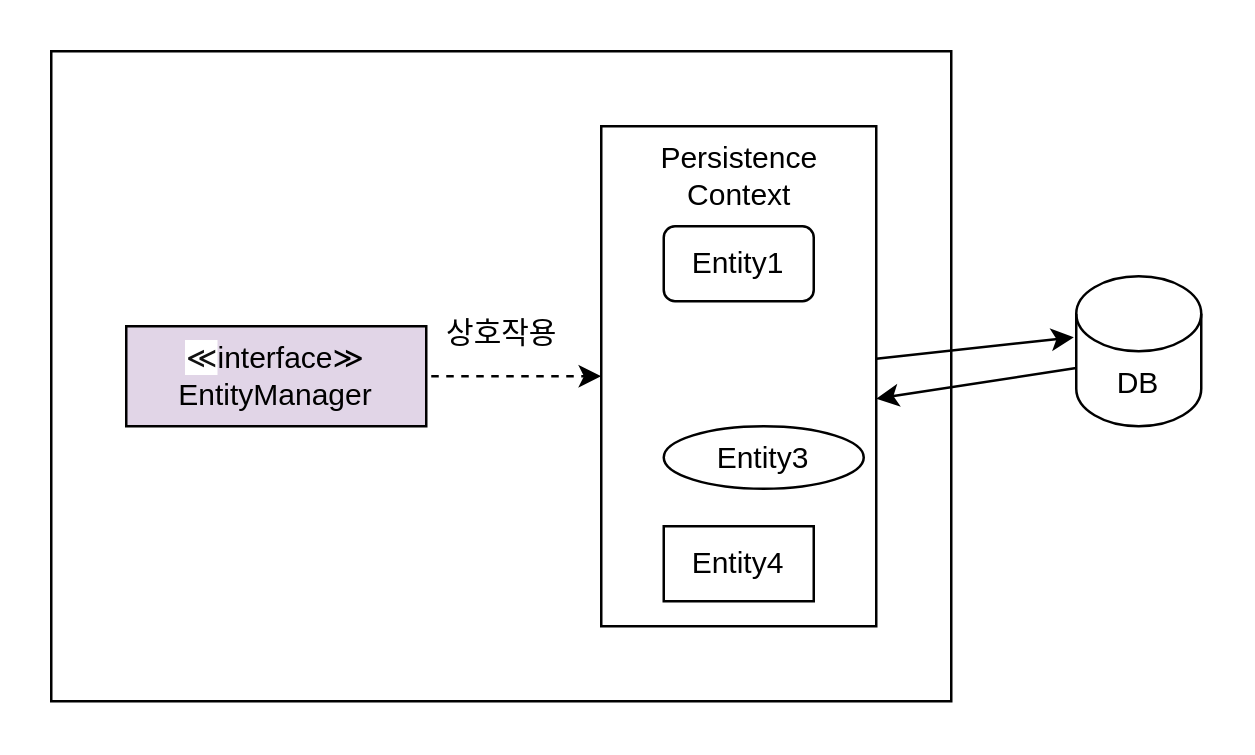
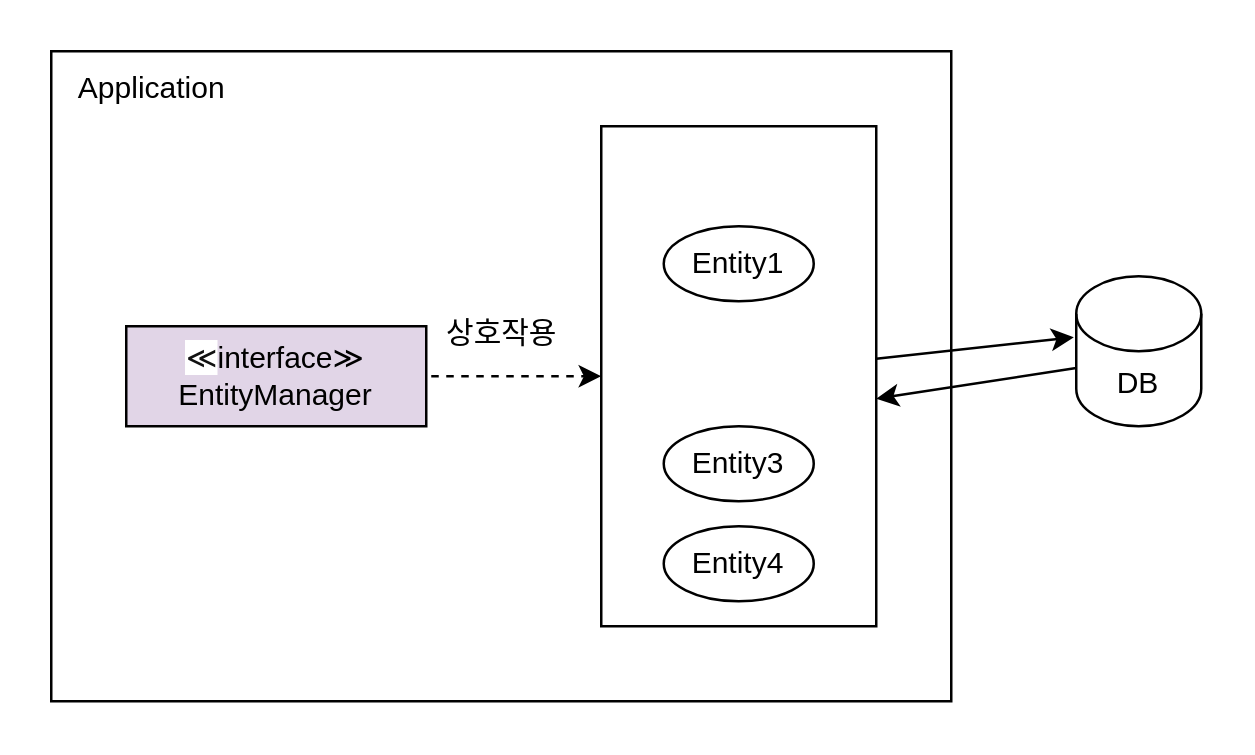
  <mxCell id="0" />
  <mxCell id="1" parent="0" />
  <mxCell id="2" value="" style="rounded=0;whiteSpace=wrap;html=1;" parent="1" vertex="1"><mxGeometry x="20" y="20" width="360" height="260" as="geometry" /></mxCell>
  <mxCell id="3" value="" style="rounded=0;whiteSpace=wrap;html=1;fontSize=12;" parent="1" vertex="1"><mxGeometry x="240" y="50" width="110" height="200" as="geometry" /></mxCell>
  <mxCell id="4" style="edgeStyle=none;html=1;startArrow=none;startFill=0;entryX=-0.02;entryY=0.407;entryDx=0;entryDy=0;entryPerimeter=0;" parent="1" target="9" edge="1"><mxGeometry relative="1" as="geometry"><mxPoint x="350" y="143" as="sourcePoint" /><mxPoint x="438" y="140" as="targetPoint" /></mxGeometry></mxCell>
  <mxCell id="5" style="edgeStyle=none;html=1;entryX=0;entryY=0.612;entryDx=0;entryDy=0;entryPerimeter=0;startArrow=classic;startFill=1;endArrow=none;endFill=0;" parent="1" target="9" edge="1"><mxGeometry relative="1" as="geometry"><mxPoint x="350" y="159" as="sourcePoint" /><mxPoint x="490" y="159" as="targetPoint" /></mxGeometry></mxCell>
- <mxCell id="6" value="Persistence&lt;br&gt;Context" style="text;html=1;align=center;verticalAlign=middle;resizable=0;points=[];autosize=1;strokeColor=none;fillColor=none;" parent="1" vertex="1"><mxGeometry x="250" y="50" width="90" height="40" as="geometry" /></mxCell>
- <mxCell id="7" value="Entity1" style="whiteSpace=wrap;html=1;rounded=1;" parent="1" vertex="1"><mxGeometry x="265" y="90" width="60" height="30" as="geometry" /></mxCell>
- <mxCell id="8" value="Entity3" style="ellipse;whiteSpace=wrap;html=1;" parent="1" vertex="1"><mxGeometry x="265" y="170" width="80" height="25" as="geometry" /></mxCell>
+ <mxCell id="7" value="Entity1" style="ellipse;whiteSpace=wrap;html=1;" parent="1" vertex="1"><mxGeometry x="265" y="90" width="60" height="30" as="geometry" /></mxCell>
+ <mxCell id="8" value="Entity3" style="ellipse;whiteSpace=wrap;html=1;" parent="1" vertex="1"><mxGeometry x="265" y="170" width="60" height="30" as="geometry" /></mxCell>
  <mxCell id="9" value="DB" style="shape=cylinder3;whiteSpace=wrap;html=1;boundedLbl=1;backgroundOutline=1;size=15;" parent="1" vertex="1"><mxGeometry x="430" y="110" width="50" height="60" as="geometry" /></mxCell>
  <mxCell id="10" style="edgeStyle=none;html=1;exitX=1;exitY=0.5;exitDx=0;exitDy=0;dashed=1;" parent="1" edge="1"><mxGeometry relative="1" as="geometry"><mxPoint x="160" y="150" as="sourcePoint" /><mxPoint x="240" y="150" as="targetPoint" /></mxGeometry></mxCell>
  <mxCell id="11" value="상호작용" style="text;html=1;align=center;verticalAlign=middle;resizable=0;points=[];autosize=1;strokeColor=none;fillColor=none;" parent="1" vertex="1"><mxGeometry x="165" y="117.5" width="70" height="30" as="geometry" /></mxCell>
+ <mxCell id="12" value="Application" style="text;html=1;align=center;verticalAlign=middle;resizable=0;points=[];autosize=1;strokeColor=none;fillColor=none;" parent="1" vertex="1"><mxGeometry x="20" y="20" width="80" height="30" as="geometry" /></mxCell>
  <mxCell id="13" value="&lt;span style=&quot;border-color: var(--border-color); color: rgb(17, 17, 17); font-family: Roboto, sans-serif; text-align: left; background-color: rgb(255, 255, 255);&quot;&gt;&lt;font style=&quot;border-color: var(--border-color);&quot;&gt;≪&lt;/font&gt;&lt;/span&gt;interface≫&lt;br style=&quot;border-color: var(--border-color);&quot;&gt;EntityManager" style="rounded=0;whiteSpace=wrap;html=1;fontSize=12;fillColor=#e1d5e7;" parent="1" vertex="1"><mxGeometry x="50" y="130" width="120" height="40" as="geometry" /></mxCell>
- <mxCell id="14" value="Entity4" style="whiteSpace=wrap;html=1;rounded=0;" parent="1" vertex="1"><mxGeometry x="265" y="210" width="60" height="30" as="geometry" /></mxCell>
+ <mxCell id="14" value="Entity4" style="ellipse;whiteSpace=wrap;html=1;" parent="1" vertex="1"><mxGeometry x="265" y="210" width="60" height="30" as="geometry" /></mxCell>
